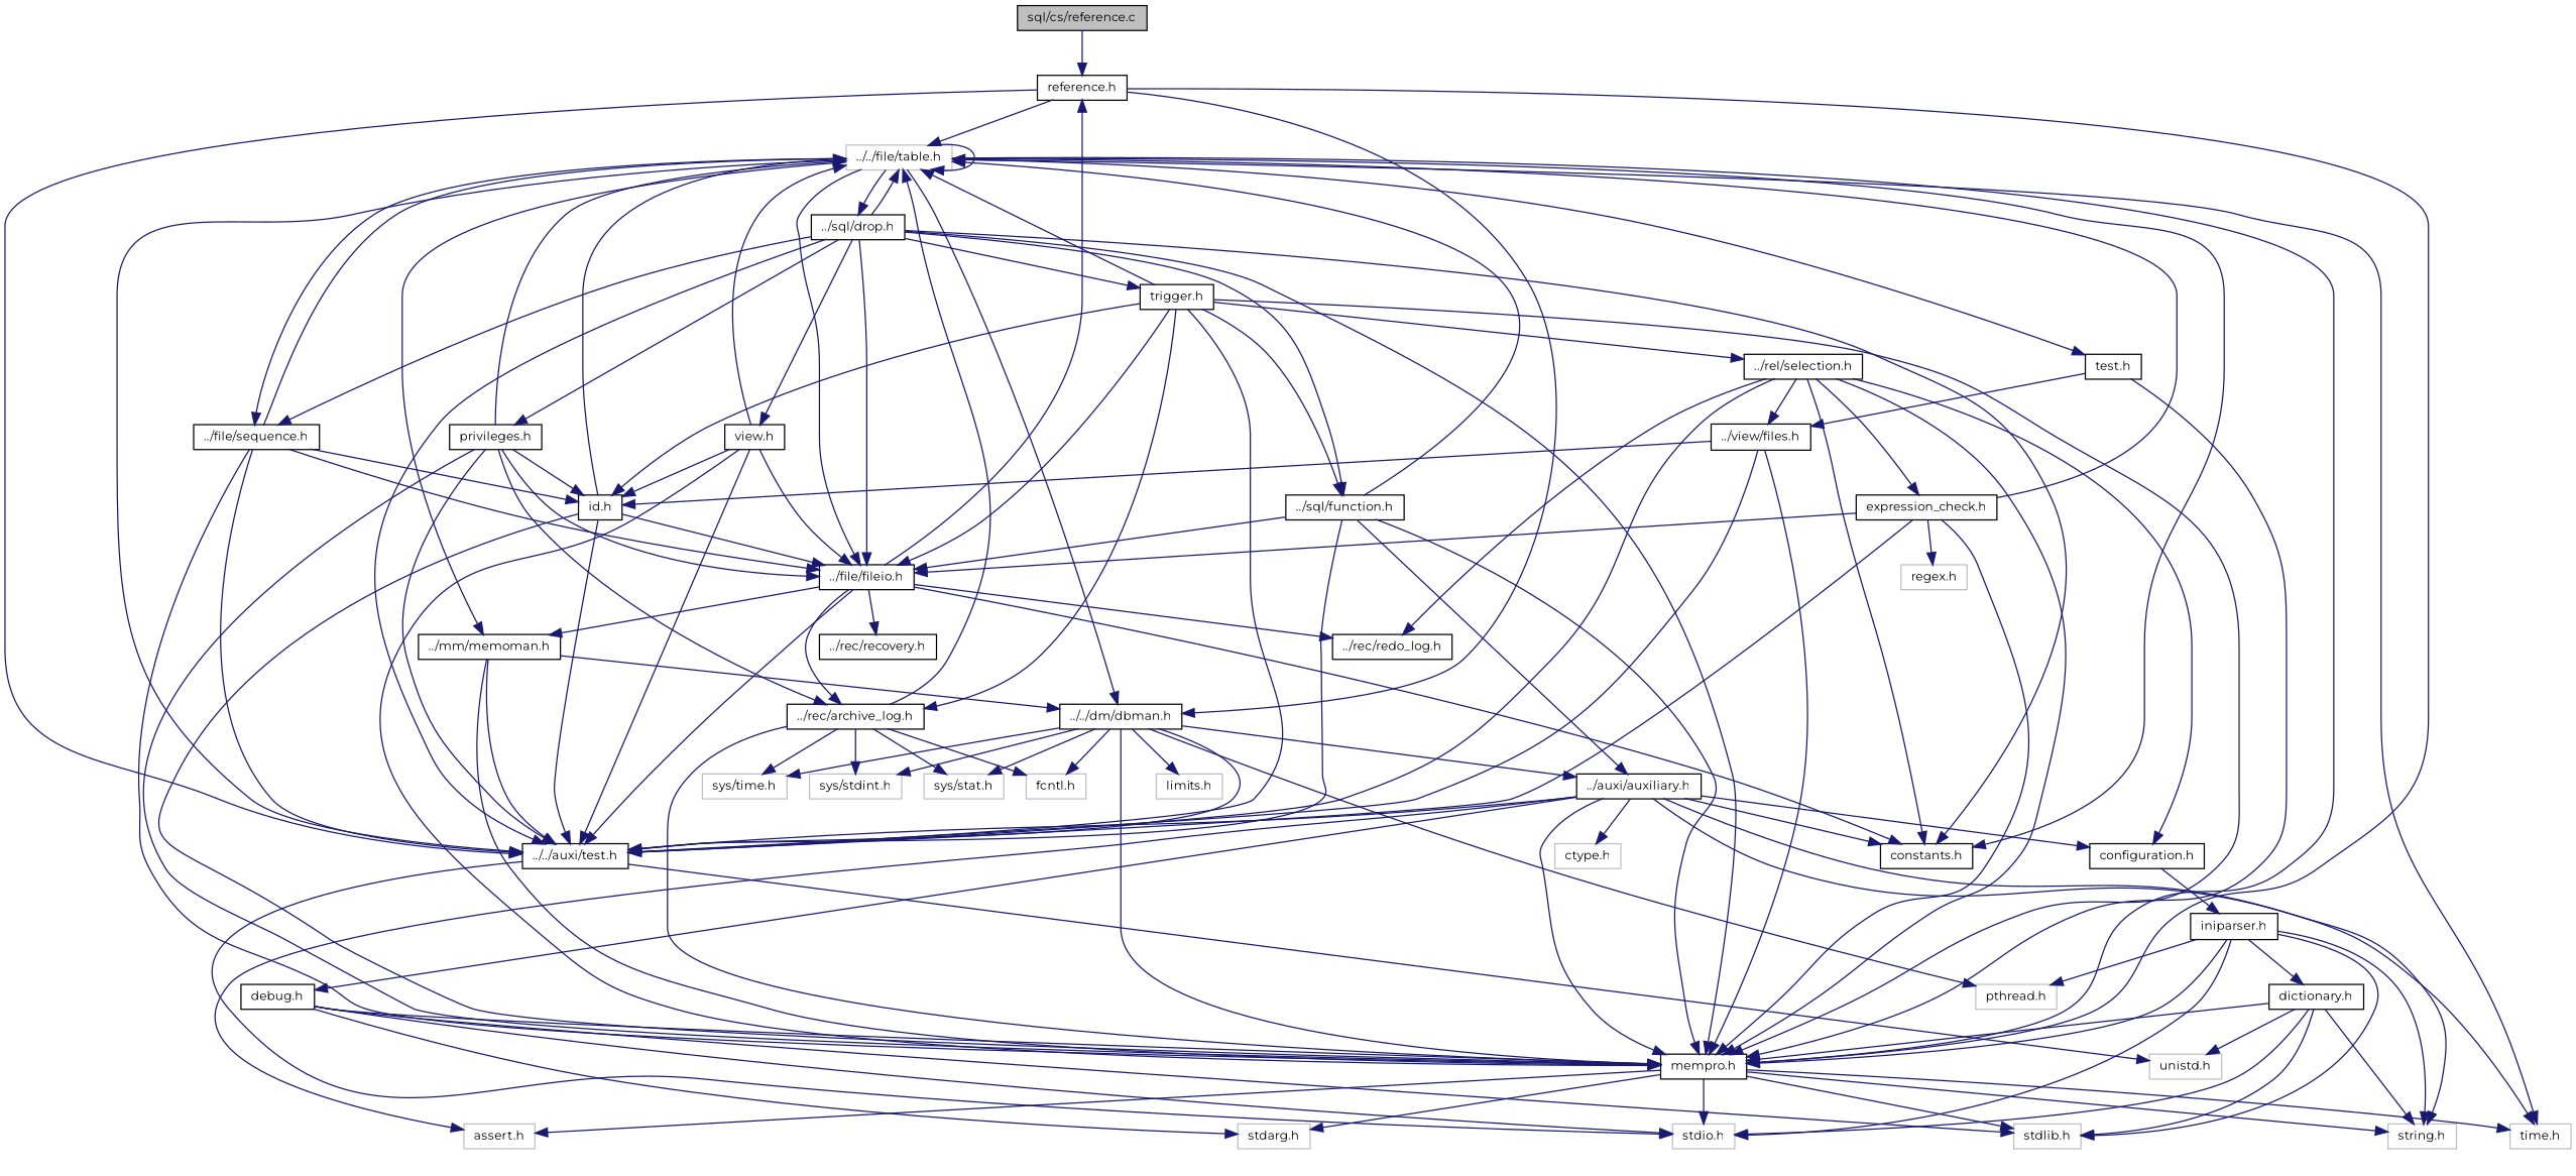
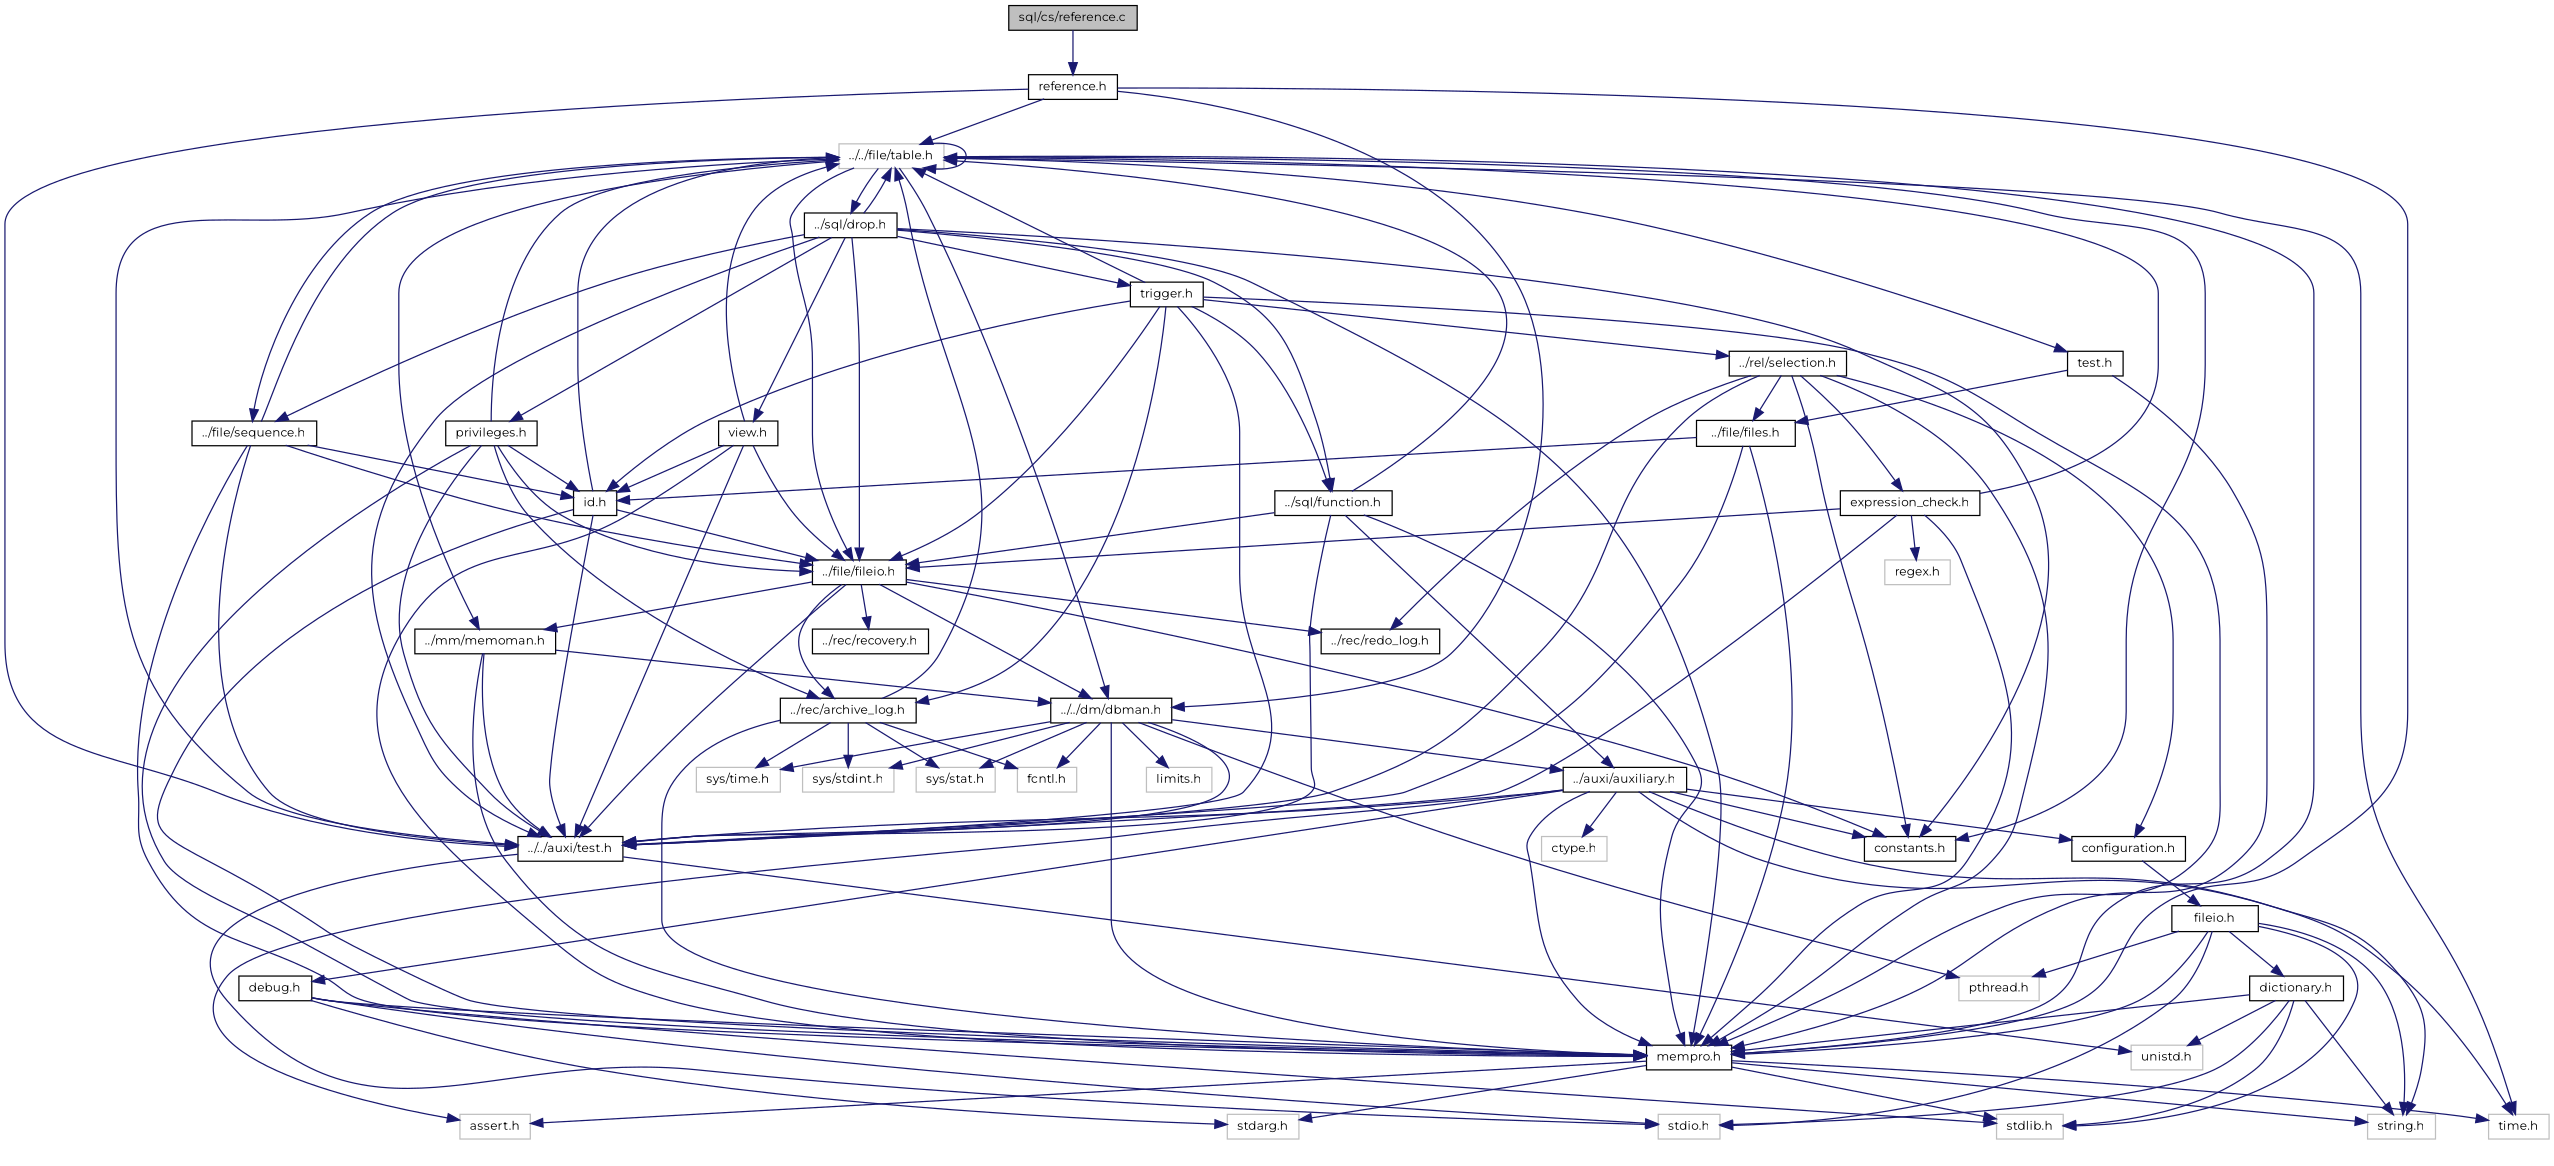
  digraph {
    fontname=Montserrat
    node [color=black fontname=Montserrat fontsize=10 shape=record]
    edge [color=midnightblue fontname=Montserrat fontsize=10 labelfontname=Helvetica labelfontsize=10 style=solid]
    n1 [fillcolor=grey75 fontcolor=black height=0.2 label="sql/cs/reference.c" style=filled width=0.4]
    n2 [height=0.2 label="reference.h" width=0.4]
    n3 [height=0.2 label="../../auxi/test.h" width=0.4]
    n4 [height=0.2 label="../../dm/dbman.h" width=0.4]
    n5 [height=0.2 label="mempro.h" width=0.4]
    n6 [color=grey75 height=0.2 label="../../file/table.h" width=0.4]
    n7 [color=grey75 height=0.2 label="stdio.h" width=0.4]
    n8 [color=grey75 height=0.2 label="unistd.h" width=0.4]
    n9 [height=0.2 label="../auxi/auxiliary.h" width=0.4]
    n10 [color=grey75 height=0.2 label="pthread.h" width=0.4]
    n11 [color=grey75 height=0.2 label="sys/time.h" width=0.4]
    n12 [color=grey75 height=0.2 label="sys/stdint.h" width=0.4]
    n13 [color=grey75 height=0.2 label="sys/stat.h" width=0.4]
    n14 [color=grey75 height=0.2 label="fcntl.h" width=0.4]
    n15 [color=grey75 height=0.2 label="limits.h" width=0.4]
    n16 [color=grey75 height=0.2 label="string.h" width=0.4]
    n17 [color=grey75 height=0.2 label="assert.h" width=0.4]
    n18 [color=grey75 height=0.2 label="time.h" width=0.4]
    n19 [color=grey75 height=0.2 label="stdlib.h" width=0.4]
    n20 [color=grey75 height=0.2 label="stdarg.h" width=0.4]
    n21 [height=0.2 label="constants.h" width=0.4]
    n22 [height=0.2 label="../mm/memoman.h" width=0.4]
    n23 [height=0.2 label="../sql/drop.h" width=0.4]
    n24 [height=0.2 label="../file/fileio.h" width=0.4]
    n25 [height=0.2 label="../file/sequence.h" width=0.4]
    n26 [height=0.2 label="test.h" width=0.4]
    n27 [height=0.2 label="configuration.h" width=0.4]
    n28 [color=grey75 height=0.2 label="ctype.h" width=0.4]
    n29 [height=0.2 label="debug.h" width=0.4]
-   n30 [height=0.2 label="iniparser.h" width=0.4]
+   n30 [height=0.2 label="fileio.h" width=0.4]
    n31 [height=0.2 label="dictionary.h" width=0.4]
    n32 [height=0.2 label="view.h" width=0.4]
    n33 [height=0.2 label="trigger.h" width=0.4]
    n34 [height=0.2 label="../sql/function.h" width=0.4]
    n35 [height=0.2 label="privileges.h" width=0.4]
    n36 [height=0.2 label="../rec/recovery.h" width=0.4]
    n37 [height=0.2 label="../rec/archive_log.h" width=0.4]
    n38 [height=0.2 label="../rec/redo_log.h" width=0.4]
    n39 [height=0.2 label="id.h" width=0.4]
-   n40 [height=0.2 label="../view/files.h" width=0.4]
+   n40 [height=0.2 label="../file/files.h" width=0.4]
    n41 [height=0.2 label="../rel/selection.h" width=0.4]
    n42 [height=0.2 label="expression_check.h" width=0.4]
    n43 [color=grey75 height=0.2 label="regex.h" width=0.4]
    n1 -> n2
    n2 -> n3
    n2 -> n4
    n2 -> n5
    n2 -> n6
    n3 -> n7
    n3 -> n8
    n4 -> n3
    n4 -> n5
    n4 -> n9
    n4 -> n10
    n4 -> n11
    n4 -> n12
    n4 -> n13
    n4 -> n14
    n4 -> n15
-   n5 -> n7
    n5 -> n16
    n5 -> n17
    n5 -> n18
    n5 -> n19
    n5 -> n20
    n6 -> n3
    n6 -> n4
    n6 -> n5
    n6 -> n6
    n6 -> n18
    n6 -> n21
    n6 -> n22
    n6 -> n23
    n6 -> n24
    n6 -> n25
    n6 -> n26
    n9 -> n3
    n9 -> n5
    n9 -> n16
    n9 -> n17
    n9 -> n18
    n9 -> n21
    n9 -> n27
    n9 -> n28
    n9 -> n29
    n22 -> n3
    n22 -> n4
    n22 -> n5
    n23 -> n3
    n23 -> n5
    n23 -> n6
    n23 -> n21
    n23 -> n24
    n23 -> n25
    n23 -> n32
    n23 -> n33
    n23 -> n34
    n23 -> n35
-   n24 -> n2
+   n24 -> n4
    n24 -> n3
    n24 -> n21
    n24 -> n22
    n24 -> n36
    n24 -> n37
    n24 -> n38
    n25 -> n3
    n25 -> n5
    n25 -> n6
    n25 -> n24
    n25 -> n39
    n26 -> n5
    n26 -> n40
    n27 -> n30
    n29 -> n5
    n29 -> n7
    n29 -> n19
    n29 -> n20
    n30 -> n5
    n30 -> n7
    n30 -> n10
    n30 -> n16
    n30 -> n19
    n30 -> n31
    n31 -> n5
    n31 -> n7
    n31 -> n8
    n31 -> n16
    n31 -> n19
    n32 -> n3
    n32 -> n5
    n32 -> n6
    n32 -> n24
    n32 -> n39
    n33 -> n3
    n33 -> n5
    n33 -> n6
    n33 -> n24
    n33 -> n34
    n33 -> n37
    n33 -> n39
    n33 -> n41
    n34 -> n3
    n34 -> n5
    n34 -> n6
    n34 -> n9
    n34 -> n24
    n35 -> n3
    n35 -> n5
    n35 -> n6
    n35 -> n24
    n35 -> n37
    n35 -> n39
    n37 -> n5
    n37 -> n6
    n37 -> n11
    n37 -> n12
    n37 -> n13
    n37 -> n14
    n39 -> n3
    n39 -> n5
    n39 -> n6
    n39 -> n24
    n40 -> n3
    n40 -> n5
    n40 -> n39
    n41 -> n3
    n41 -> n5
    n41 -> n21
    n41 -> n27
    n41 -> n38
    n41 -> n40
    n41 -> n42
    n42 -> n3
    n42 -> n5
    n42 -> n6
    n42 -> n24
    n42 -> n43
  }
